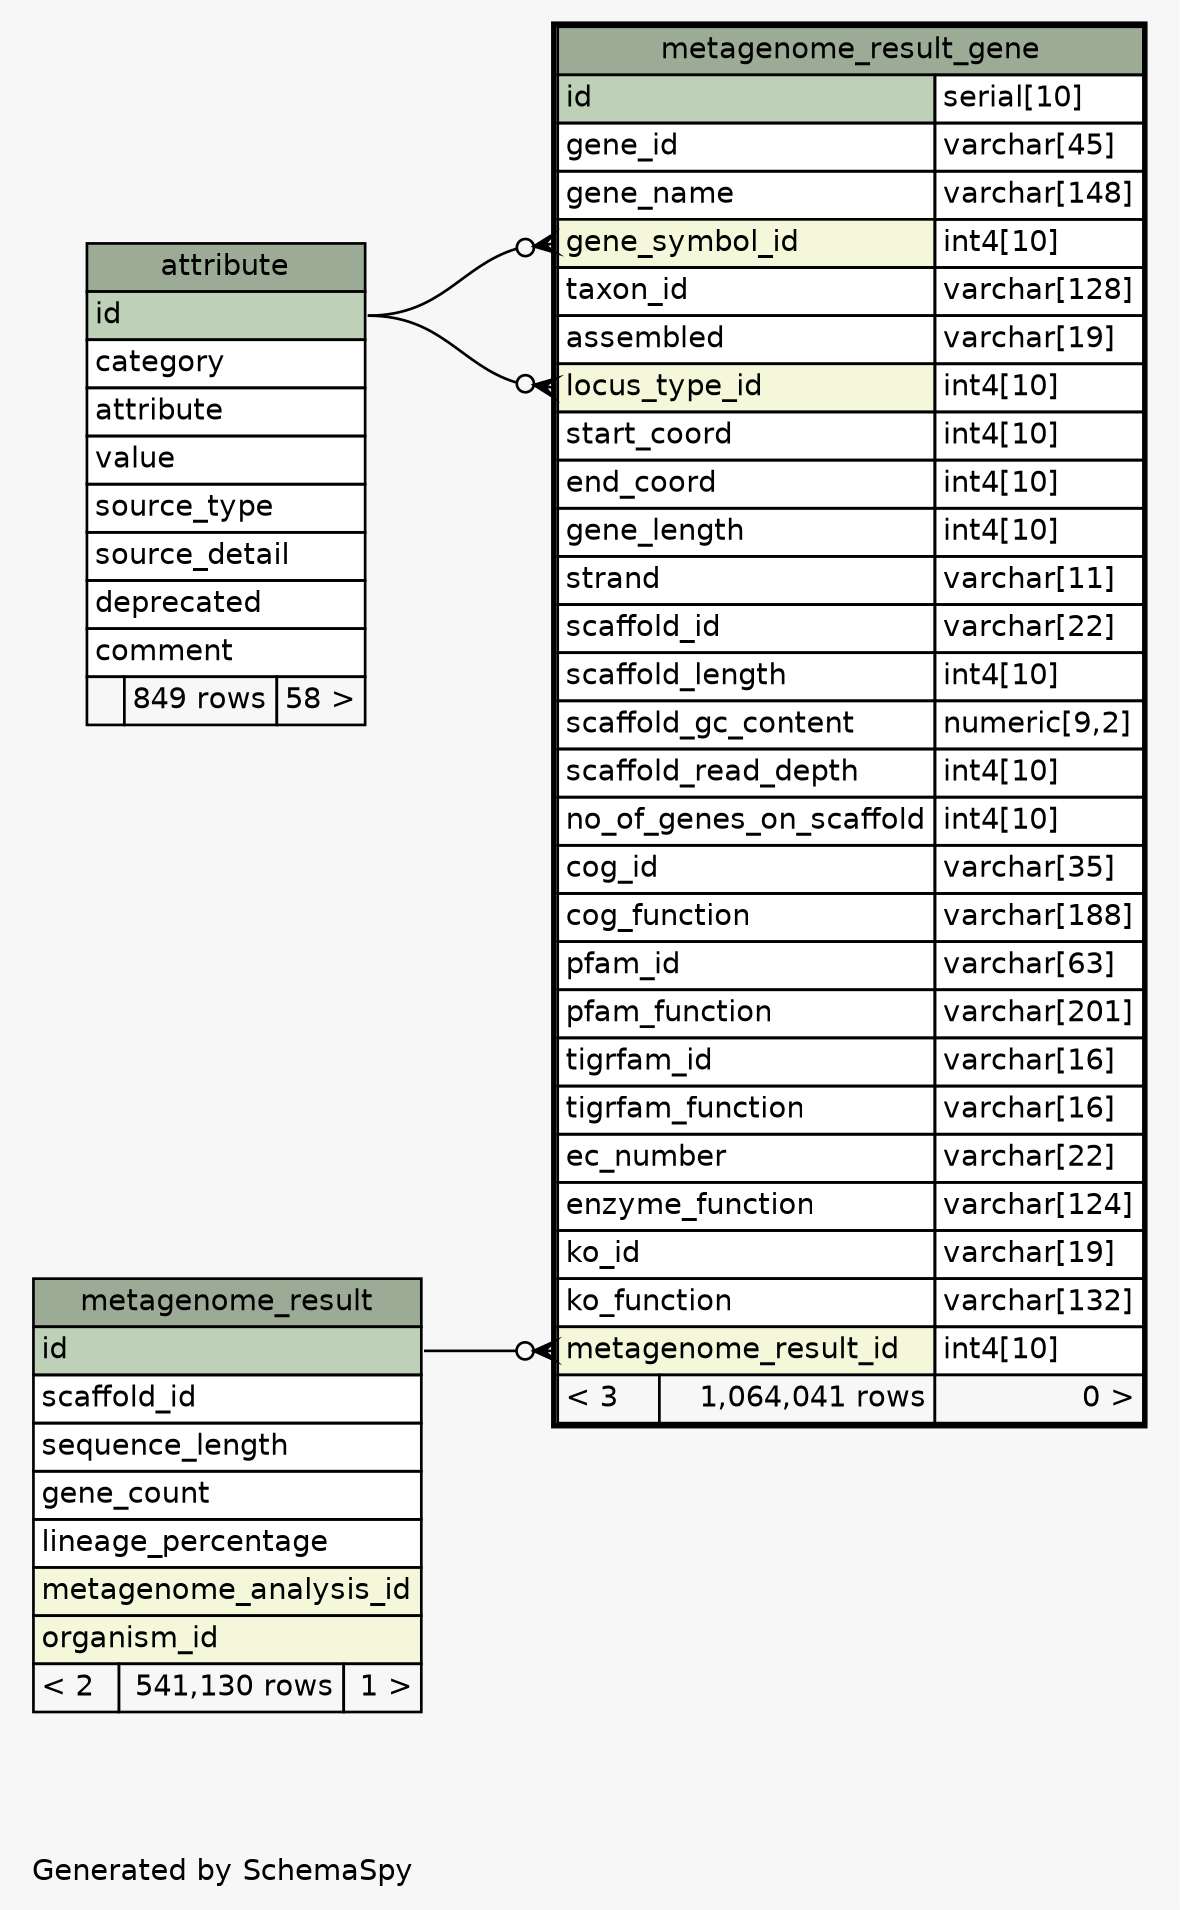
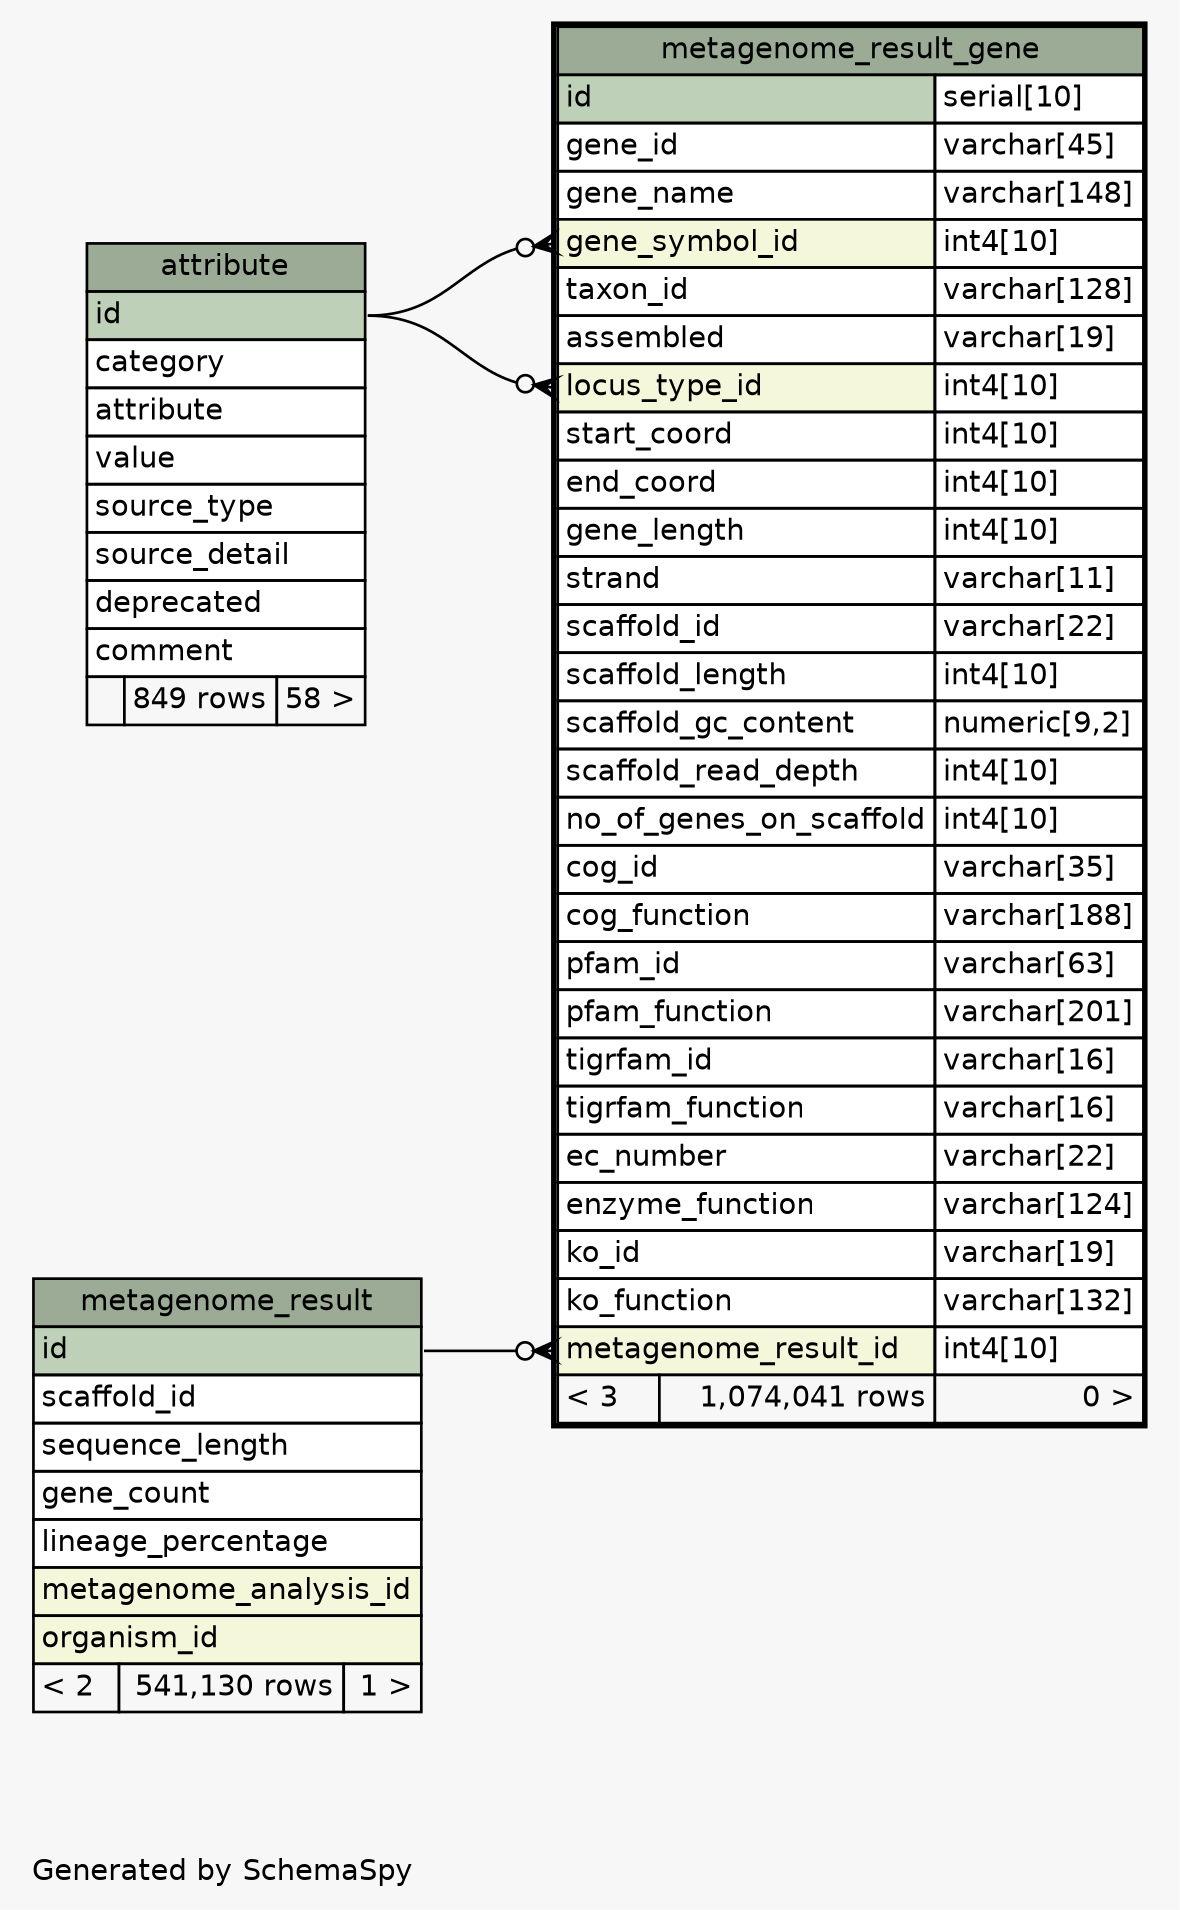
  digraph {
    bgcolor="#f7f7f7"
    fontname=Helvetica
    fontsize=11
    label="\nGenerated by SchemaSpy"
    labeljust=l
    nodesep=0.18
    rankdir=RL
    ranksep=0.46
    node [fontname=Helvetica fontsize=11 shape=plaintext]
    edge [arrowhead=none arrowsize=0.8 arrowtail=crowodot dir=back headport="id:e"]
-   n1 [label=<     <TABLE BORDER="2" CELLBORDER="1" CELLSPACING="0" BGCOLOR="#ffffff">       <TR><TD COLSPAN="3" BGCOLOR="#9bab96" ALIGN="CENTER">metagenome_result_gene</TD></TR>       <TR><TD PORT="id" COLSPAN="2" BGCOLOR="#bed1b8" ALIGN="LEFT">id</TD><TD PORT="id.type" ALIGN="LEFT">serial[10]</TD></TR>       <TR><TD PORT="gene_id" COLSPAN="2" ALIGN="LEFT">gene_id</TD><TD PORT="gene_id.type" ALIGN="LEFT">varchar[45]</TD></TR>       <TR><TD PORT="gene_name" COLSPAN="2" ALIGN="LEFT">gene_name</TD><TD PORT="gene_name.type" ALIGN="LEFT">varchar[148]</TD></TR>       <TR><TD PORT="gene_symbol_id" COLSPAN="2" BGCOLOR="#f4f7da" ALIGN="LEFT">gene_symbol_id</TD><TD PORT="gene_symbol_id.type" ALIGN="LEFT">int4[10]</TD></TR>       <TR><TD PORT="taxon_id" COLSPAN="2" ALIGN="LEFT">taxon_id</TD><TD PORT="taxon_id.type" ALIGN="LEFT">varchar[128]</TD></TR>       <TR><TD PORT="assembled" COLSPAN="2" ALIGN="LEFT">assembled</TD><TD PORT="assembled.type" ALIGN="LEFT">varchar[19]</TD></TR>       <TR><TD PORT="locus_type_id" COLSPAN="2" BGCOLOR="#f4f7da" ALIGN="LEFT">locus_type_id</TD><TD PORT="locus_type_id.type" ALIGN="LEFT">int4[10]</TD></TR>       <TR><TD PORT="start_coord" COLSPAN="2" ALIGN="LEFT">start_coord</TD><TD PORT="start_coord.type" ALIGN="LEFT">int4[10]</TD></TR>       <TR><TD PORT="end_coord" COLSPAN="2" ALIGN="LEFT">end_coord</TD><TD PORT="end_coord.type" ALIGN="LEFT">int4[10]</TD></TR>       <TR><TD PORT="gene_length" COLSPAN="2" ALIGN="LEFT">gene_length</TD><TD PORT="gene_length.type" ALIGN="LEFT">int4[10]</TD></TR>       <TR><TD PORT="strand" COLSPAN="2" ALIGN="LEFT">strand</TD><TD PORT="strand.type" ALIGN="LEFT">varchar[11]</TD></TR>       <TR><TD PORT="scaffold_id" COLSPAN="2" ALIGN="LEFT">scaffold_id</TD><TD PORT="scaffold_id.type" ALIGN="LEFT">varchar[22]</TD></TR>       <TR><TD PORT="scaffold_length" COLSPAN="2" ALIGN="LEFT">scaffold_length</TD><TD PORT="scaffold_length.type" ALIGN="LEFT">int4[10]</TD></TR>       <TR><TD PORT="scaffold_gc_content" COLSPAN="2" ALIGN="LEFT">scaffold_gc_content</TD><TD PORT="scaffold_gc_content.type" ALIGN="LEFT">numeric[9,2]</TD></TR>       <TR><TD PORT="scaffold_read_depth" COLSPAN="2" ALIGN="LEFT">scaffold_read_depth</TD><TD PORT="scaffold_read_depth.type" ALIGN="LEFT">int4[10]</TD></TR>       <TR><TD PORT="no_of_genes_on_scaffold" COLSPAN="2" ALIGN="LEFT">no_of_genes_on_scaffold</TD><TD PORT="no_of_genes_on_scaffold.type" ALIGN="LEFT">int4[10]</TD></TR>       <TR><TD PORT="cog_id" COLSPAN="2" ALIGN="LEFT">cog_id</TD><TD PORT="cog_id.type" ALIGN="LEFT">varchar[35]</TD></TR>       <TR><TD PORT="cog_function" COLSPAN="2" ALIGN="LEFT">cog_function</TD><TD PORT="cog_function.type" ALIGN="LEFT">varchar[188]</TD></TR>       <TR><TD PORT="pfam_id" COLSPAN="2" ALIGN="LEFT">pfam_id</TD><TD PORT="pfam_id.type" ALIGN="LEFT">varchar[63]</TD></TR>       <TR><TD PORT="pfam_function" COLSPAN="2" ALIGN="LEFT">pfam_function</TD><TD PORT="pfam_function.type" ALIGN="LEFT">varchar[201]</TD></TR>       <TR><TD PORT="tigrfam_id" COLSPAN="2" ALIGN="LEFT">tigrfam_id</TD><TD PORT="tigrfam_id.type" ALIGN="LEFT">varchar[16]</TD></TR>       <TR><TD PORT="tigrfam_function" COLSPAN="2" ALIGN="LEFT">tigrfam_function</TD><TD PORT="tigrfam_function.type" ALIGN="LEFT">varchar[16]</TD></TR>       <TR><TD PORT="ec_number" COLSPAN="2" ALIGN="LEFT">ec_number</TD><TD PORT="ec_number.type" ALIGN="LEFT">varchar[22]</TD></TR>       <TR><TD PORT="enzyme_function" COLSPAN="2" ALIGN="LEFT">enzyme_function</TD><TD PORT="enzyme_function.type" ALIGN="LEFT">varchar[124]</TD></TR>       <TR><TD PORT="ko_id" COLSPAN="2" ALIGN="LEFT">ko_id</TD><TD PORT="ko_id.type" ALIGN="LEFT">varchar[19]</TD></TR>       <TR><TD PORT="ko_function" COLSPAN="2" ALIGN="LEFT">ko_function</TD><TD PORT="ko_function.type" ALIGN="LEFT">varchar[132]</TD></TR>       <TR><TD PORT="metagenome_result_id" COLSPAN="2" BGCOLOR="#f4f7da" ALIGN="LEFT">metagenome_result_id</TD><TD PORT="metagenome_result_id.type" ALIGN="LEFT">int4[10]</TD></TR>       <TR><TD ALIGN="LEFT" BGCOLOR="#f7f7f7">&lt; 3</TD><TD ALIGN="RIGHT" BGCOLOR="#f7f7f7">1,064,041 rows</TD><TD ALIGN="RIGHT" BGCOLOR="#f7f7f7">0 &gt;</TD></TR>     </TABLE>>]
+   n1 [label=<     <TABLE BORDER="2" CELLBORDER="1" CELLSPACING="0" BGCOLOR="#ffffff">       <TR><TD COLSPAN="3" BGCOLOR="#9bab96" ALIGN="CENTER">metagenome_result_gene</TD></TR>       <TR><TD PORT="id" COLSPAN="2" BGCOLOR="#bed1b8" ALIGN="LEFT">id</TD><TD PORT="id.type" ALIGN="LEFT">serial[10]</TD></TR>       <TR><TD PORT="gene_id" COLSPAN="2" ALIGN="LEFT">gene_id</TD><TD PORT="gene_id.type" ALIGN="LEFT">varchar[45]</TD></TR>       <TR><TD PORT="gene_name" COLSPAN="2" ALIGN="LEFT">gene_name</TD><TD PORT="gene_name.type" ALIGN="LEFT">varchar[148]</TD></TR>       <TR><TD PORT="gene_symbol_id" COLSPAN="2" BGCOLOR="#f4f7da" ALIGN="LEFT">gene_symbol_id</TD><TD PORT="gene_symbol_id.type" ALIGN="LEFT">int4[10]</TD></TR>       <TR><TD PORT="taxon_id" COLSPAN="2" ALIGN="LEFT">taxon_id</TD><TD PORT="taxon_id.type" ALIGN="LEFT">varchar[128]</TD></TR>       <TR><TD PORT="assembled" COLSPAN="2" ALIGN="LEFT">assembled</TD><TD PORT="assembled.type" ALIGN="LEFT">varchar[19]</TD></TR>       <TR><TD PORT="locus_type_id" COLSPAN="2" BGCOLOR="#f4f7da" ALIGN="LEFT">locus_type_id</TD><TD PORT="locus_type_id.type" ALIGN="LEFT">int4[10]</TD></TR>       <TR><TD PORT="start_coord" COLSPAN="2" ALIGN="LEFT">start_coord</TD><TD PORT="start_coord.type" ALIGN="LEFT">int4[10]</TD></TR>       <TR><TD PORT="end_coord" COLSPAN="2" ALIGN="LEFT">end_coord</TD><TD PORT="end_coord.type" ALIGN="LEFT">int4[10]</TD></TR>       <TR><TD PORT="gene_length" COLSPAN="2" ALIGN="LEFT">gene_length</TD><TD PORT="gene_length.type" ALIGN="LEFT">int4[10]</TD></TR>       <TR><TD PORT="strand" COLSPAN="2" ALIGN="LEFT">strand</TD><TD PORT="strand.type" ALIGN="LEFT">varchar[11]</TD></TR>       <TR><TD PORT="scaffold_id" COLSPAN="2" ALIGN="LEFT">scaffold_id</TD><TD PORT="scaffold_id.type" ALIGN="LEFT">varchar[22]</TD></TR>       <TR><TD PORT="scaffold_length" COLSPAN="2" ALIGN="LEFT">scaffold_length</TD><TD PORT="scaffold_length.type" ALIGN="LEFT">int4[10]</TD></TR>       <TR><TD PORT="scaffold_gc_content" COLSPAN="2" ALIGN="LEFT">scaffold_gc_content</TD><TD PORT="scaffold_gc_content.type" ALIGN="LEFT">numeric[9,2]</TD></TR>       <TR><TD PORT="scaffold_read_depth" COLSPAN="2" ALIGN="LEFT">scaffold_read_depth</TD><TD PORT="scaffold_read_depth.type" ALIGN="LEFT">int4[10]</TD></TR>       <TR><TD PORT="no_of_genes_on_scaffold" COLSPAN="2" ALIGN="LEFT">no_of_genes_on_scaffold</TD><TD PORT="no_of_genes_on_scaffold.type" ALIGN="LEFT">int4[10]</TD></TR>       <TR><TD PORT="cog_id" COLSPAN="2" ALIGN="LEFT">cog_id</TD><TD PORT="cog_id.type" ALIGN="LEFT">varchar[35]</TD></TR>       <TR><TD PORT="cog_function" COLSPAN="2" ALIGN="LEFT">cog_function</TD><TD PORT="cog_function.type" ALIGN="LEFT">varchar[188]</TD></TR>       <TR><TD PORT="pfam_id" COLSPAN="2" ALIGN="LEFT">pfam_id</TD><TD PORT="pfam_id.type" ALIGN="LEFT">varchar[63]</TD></TR>       <TR><TD PORT="pfam_function" COLSPAN="2" ALIGN="LEFT">pfam_function</TD><TD PORT="pfam_function.type" ALIGN="LEFT">varchar[201]</TD></TR>       <TR><TD PORT="tigrfam_id" COLSPAN="2" ALIGN="LEFT">tigrfam_id</TD><TD PORT="tigrfam_id.type" ALIGN="LEFT">varchar[16]</TD></TR>       <TR><TD PORT="tigrfam_function" COLSPAN="2" ALIGN="LEFT">tigrfam_function</TD><TD PORT="tigrfam_function.type" ALIGN="LEFT">varchar[16]</TD></TR>       <TR><TD PORT="ec_number" COLSPAN="2" ALIGN="LEFT">ec_number</TD><TD PORT="ec_number.type" ALIGN="LEFT">varchar[22]</TD></TR>       <TR><TD PORT="enzyme_function" COLSPAN="2" ALIGN="LEFT">enzyme_function</TD><TD PORT="enzyme_function.type" ALIGN="LEFT">varchar[124]</TD></TR>       <TR><TD PORT="ko_id" COLSPAN="2" ALIGN="LEFT">ko_id</TD><TD PORT="ko_id.type" ALIGN="LEFT">varchar[19]</TD></TR>       <TR><TD PORT="ko_function" COLSPAN="2" ALIGN="LEFT">ko_function</TD><TD PORT="ko_function.type" ALIGN="LEFT">varchar[132]</TD></TR>       <TR><TD PORT="metagenome_result_id" COLSPAN="2" BGCOLOR="#f4f7da" ALIGN="LEFT">metagenome_result_id</TD><TD PORT="metagenome_result_id.type" ALIGN="LEFT">int4[10]</TD></TR>       <TR><TD ALIGN="LEFT" BGCOLOR="#f7f7f7">&lt; 3</TD><TD ALIGN="RIGHT" BGCOLOR="#f7f7f7">1,074,041 rows</TD><TD ALIGN="RIGHT" BGCOLOR="#f7f7f7">0 &gt;</TD></TR>     </TABLE>>]
    n2 [label=<     <TABLE BORDER="0" CELLBORDER="1" CELLSPACING="0" BGCOLOR="#ffffff">       <TR><TD COLSPAN="3" BGCOLOR="#9bab96" ALIGN="CENTER">attribute</TD></TR>       <TR><TD PORT="id" COLSPAN="3" BGCOLOR="#bed1b8" ALIGN="LEFT">id</TD></TR>       <TR><TD PORT="category" COLSPAN="3" ALIGN="LEFT">category</TD></TR>       <TR><TD PORT="attribute" COLSPAN="3" ALIGN="LEFT">attribute</TD></TR>       <TR><TD PORT="value" COLSPAN="3" ALIGN="LEFT">value</TD></TR>       <TR><TD PORT="source_type" COLSPAN="3" ALIGN="LEFT">source_type</TD></TR>       <TR><TD PORT="source_detail" COLSPAN="3" ALIGN="LEFT">source_detail</TD></TR>       <TR><TD PORT="deprecated" COLSPAN="3" ALIGN="LEFT">deprecated</TD></TR>       <TR><TD PORT="comment" COLSPAN="3" ALIGN="LEFT">comment</TD></TR>       <TR><TD ALIGN="LEFT" BGCOLOR="#f7f7f7">  </TD><TD ALIGN="RIGHT" BGCOLOR="#f7f7f7">849 rows</TD><TD ALIGN="RIGHT" BGCOLOR="#f7f7f7">58 &gt;</TD></TR>     </TABLE>>]
    n3 [label=<     <TABLE BORDER="0" CELLBORDER="1" CELLSPACING="0" BGCOLOR="#ffffff">       <TR><TD COLSPAN="3" BGCOLOR="#9bab96" ALIGN="CENTER">metagenome_result</TD></TR>       <TR><TD PORT="id" COLSPAN="3" BGCOLOR="#bed1b8" ALIGN="LEFT">id</TD></TR>       <TR><TD PORT="scaffold_id" COLSPAN="3" ALIGN="LEFT">scaffold_id</TD></TR>       <TR><TD PORT="sequence_length" COLSPAN="3" ALIGN="LEFT">sequence_length</TD></TR>       <TR><TD PORT="gene_count" COLSPAN="3" ALIGN="LEFT">gene_count</TD></TR>       <TR><TD PORT="lineage_percentage" COLSPAN="3" ALIGN="LEFT">lineage_percentage</TD></TR>       <TR><TD PORT="metagenome_analysis_id" COLSPAN="3" BGCOLOR="#f4f7da" ALIGN="LEFT">metagenome_analysis_id</TD></TR>       <TR><TD PORT="organism_id" COLSPAN="3" BGCOLOR="#f4f7da" ALIGN="LEFT">organism_id</TD></TR>       <TR><TD ALIGN="LEFT" BGCOLOR="#f7f7f7">&lt; 2</TD><TD ALIGN="RIGHT" BGCOLOR="#f7f7f7">541,130 rows</TD><TD ALIGN="RIGHT" BGCOLOR="#f7f7f7">1 &gt;</TD></TR>     </TABLE>>]
    n1 -> n2 [tailport="gene_symbol_id:w"]
    n1 -> n2 [tailport="locus_type_id:w"]
    n1 -> n3 [tailport="metagenome_result_id:w"]
  }
